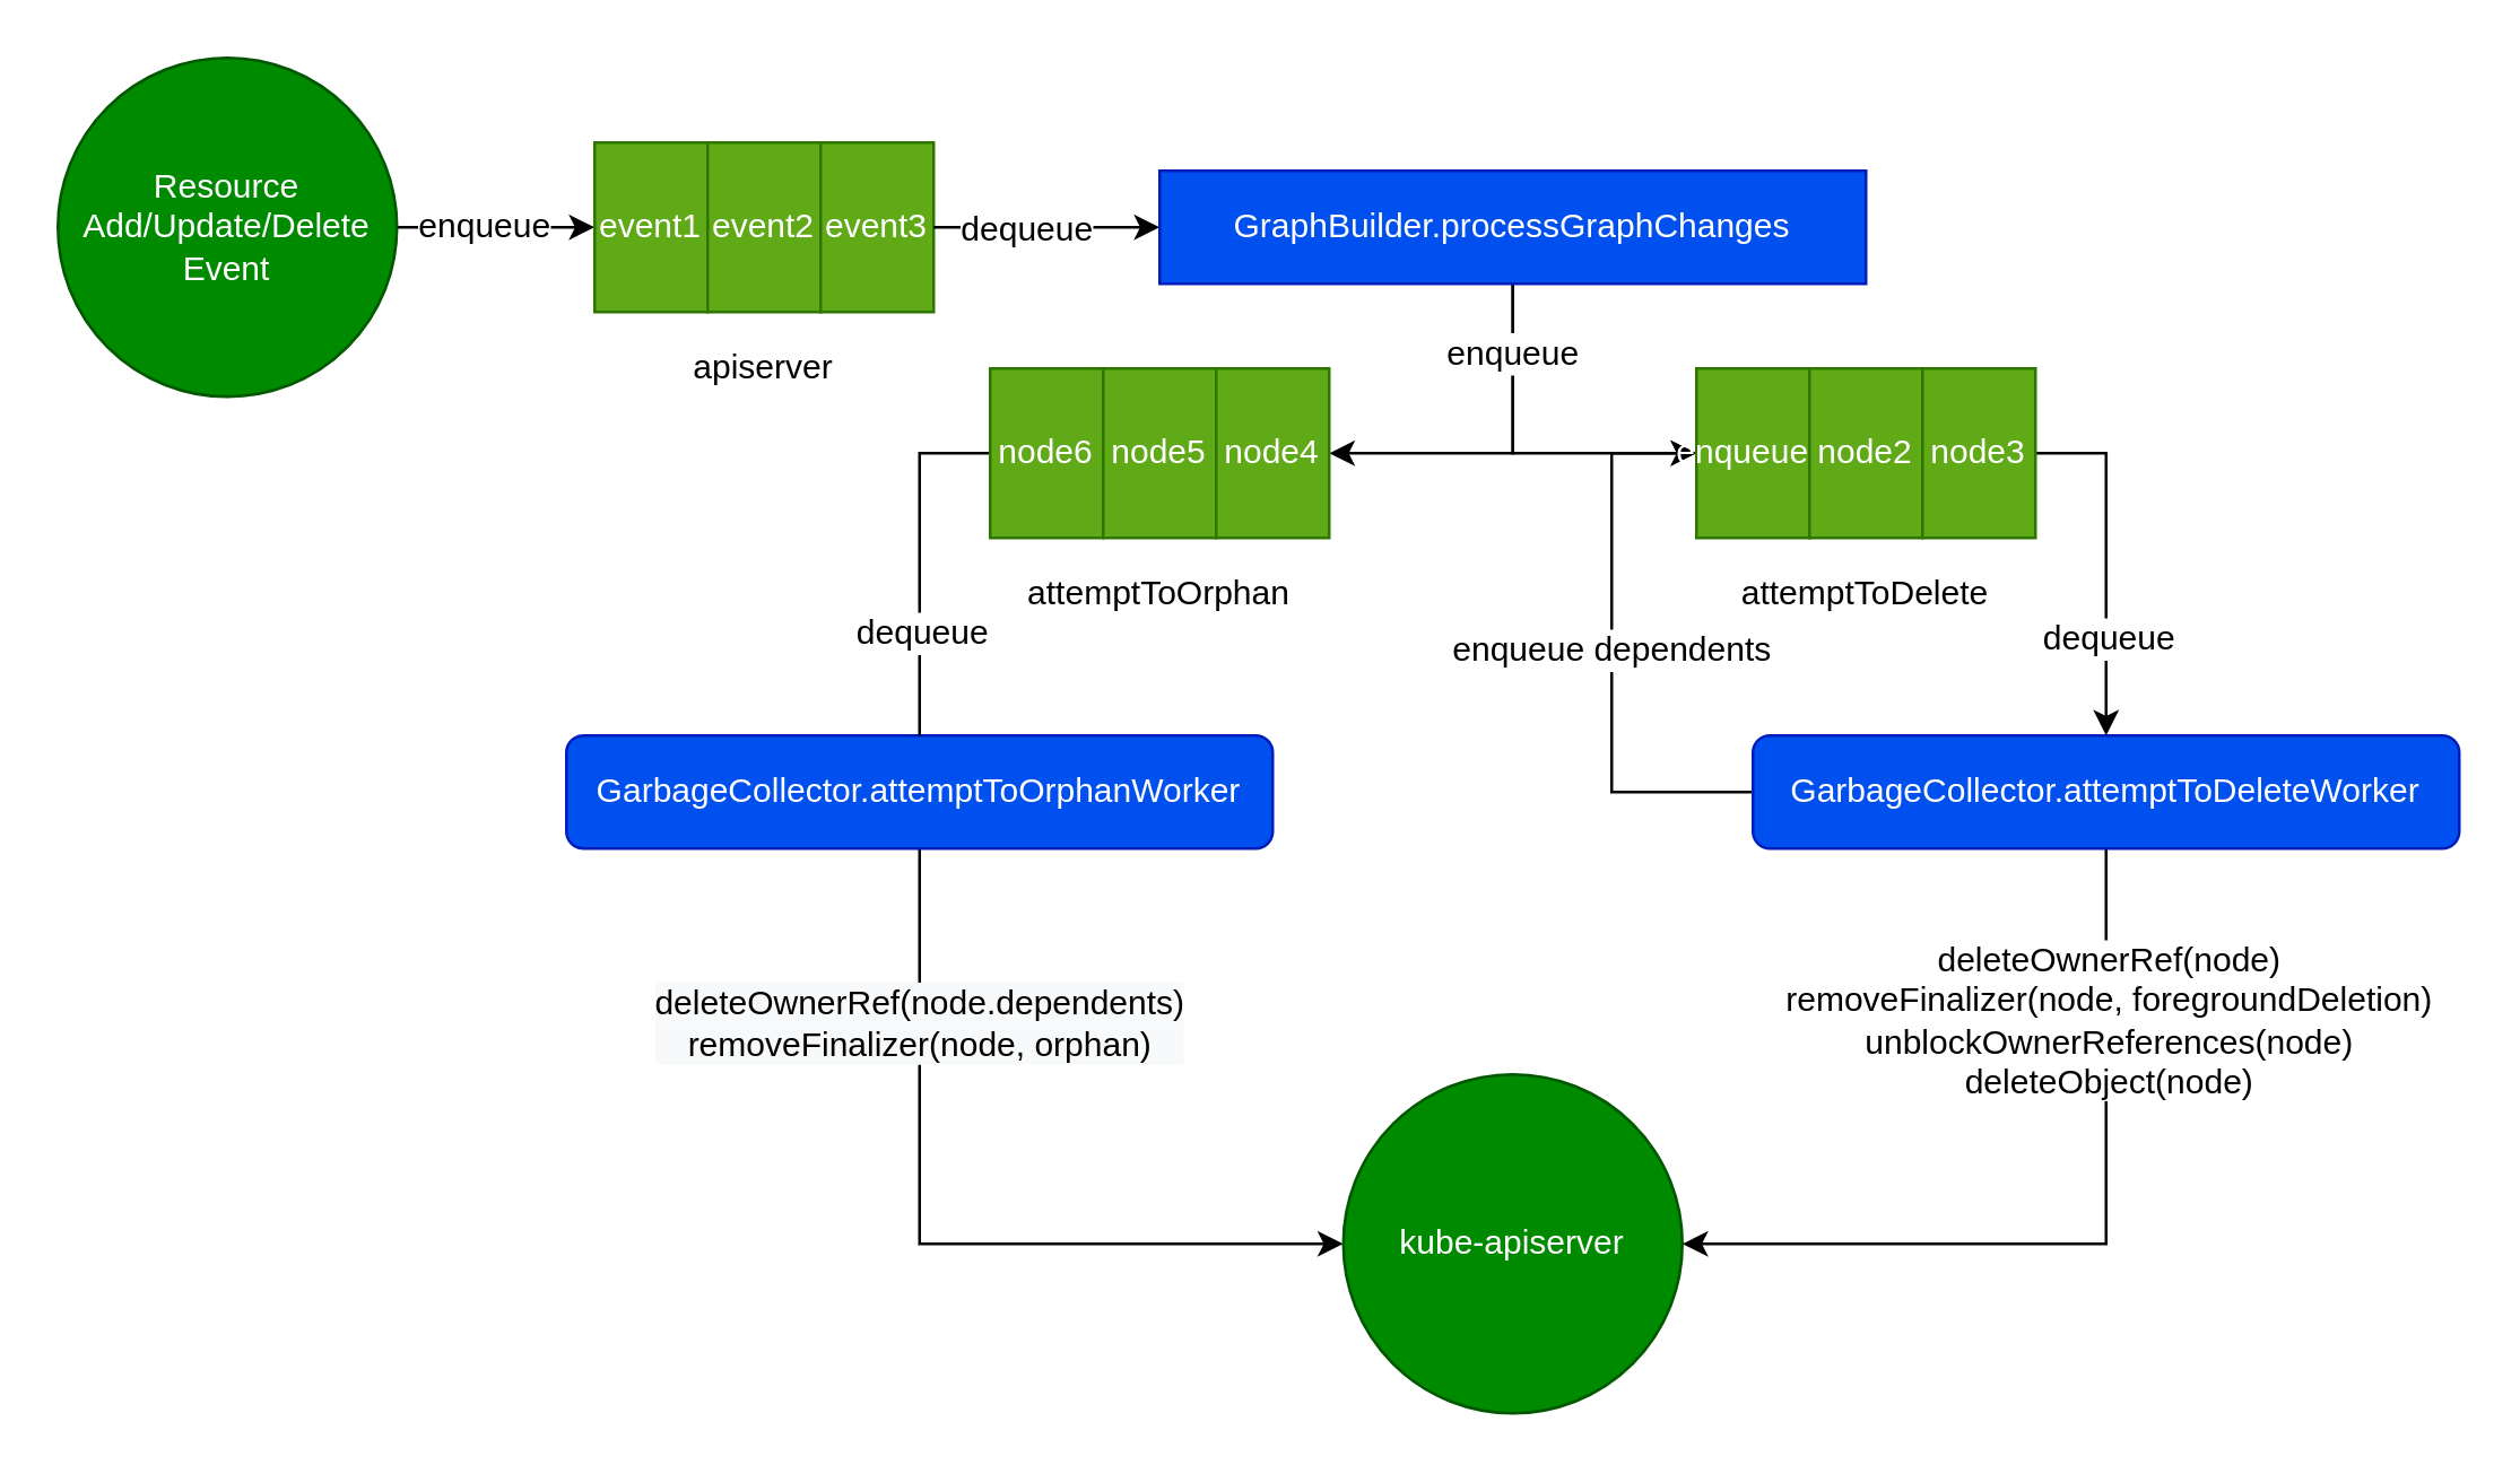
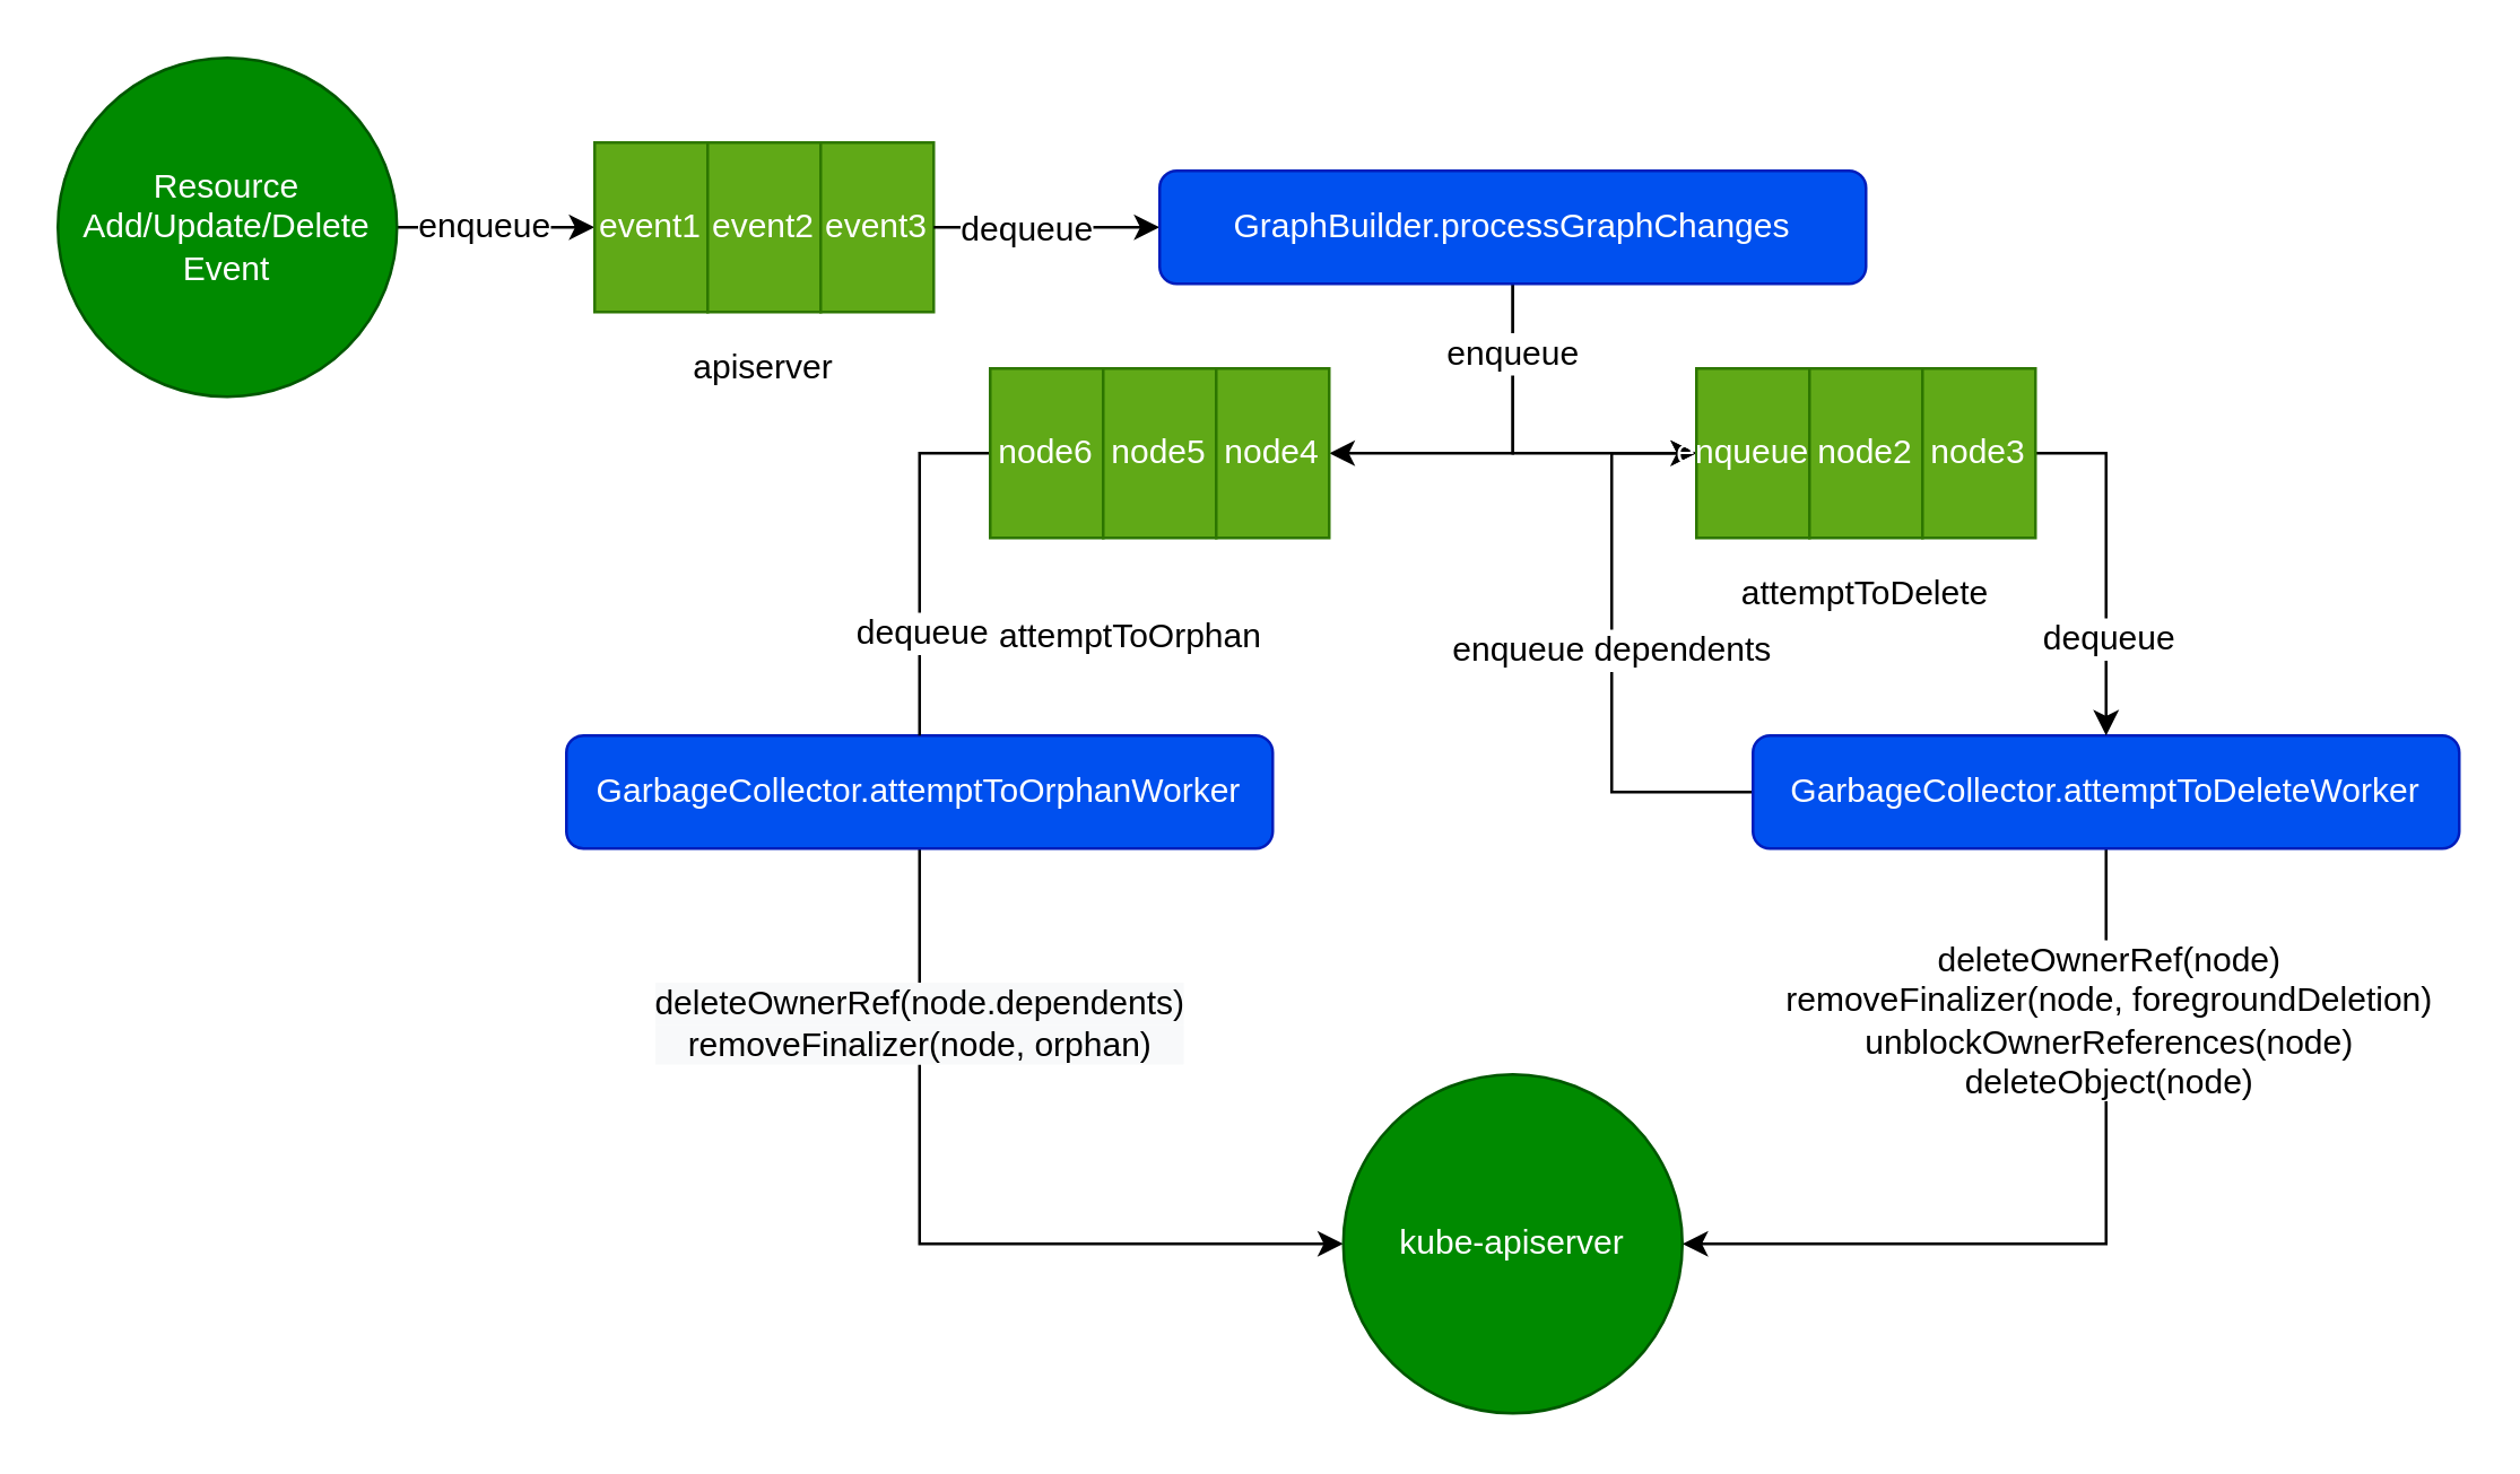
  <mxCell id="0" />
  <mxCell id="1" parent="0" />
  <mxCell id="2" style="edgeStyle=orthogonalEdgeStyle;rounded=0;orthogonalLoop=1;jettySize=auto;html=1;entryX=0;entryY=0.5;entryDx=0;entryDy=0;" parent="1" source="4" target="5" edge="1"><mxGeometry relative="1" as="geometry" /></mxCell>
  <mxCell id="3" value="enqueue" style="text;html=1;align=center;verticalAlign=middle;resizable=0;points=[];labelBackgroundColor=#ffffff;" parent="2" vertex="1" connectable="0"><mxGeometry x="-0.145" y="1" relative="1" as="geometry"><mxPoint as="offset" /></mxGeometry></mxCell>
  <mxCell id="4" value="Resource&lt;br&gt;Add/Update/Delete&lt;br&gt;Event" style="ellipse;whiteSpace=wrap;html=1;aspect=fixed;fillColor=#008a00;strokeColor=#005700;fontColor=#ffffff;" parent="1" vertex="1"><mxGeometry x="20" y="20" width="120" height="120" as="geometry" /></mxCell>
  <mxCell id="5" value="event1" style="rounded=0;whiteSpace=wrap;html=1;fillColor=#60a917;strokeColor=#2D7600;fontColor=#ffffff;" parent="1" vertex="1"><mxGeometry x="210" y="50" width="40" height="60" as="geometry" /></mxCell>
  <mxCell id="6" value="event2" style="rounded=0;whiteSpace=wrap;html=1;fillColor=#60a917;strokeColor=#2D7600;fontColor=#ffffff;" parent="1" vertex="1"><mxGeometry x="250" y="50" width="40" height="60" as="geometry" /></mxCell>
  <mxCell id="7" value="event3" style="rounded=0;whiteSpace=wrap;html=1;fillColor=#60a917;strokeColor=#2D7600;fontColor=#ffffff;" parent="1" vertex="1"><mxGeometry x="290" y="50" width="40" height="60" as="geometry" /></mxCell>
  <mxCell id="8" style="edgeStyle=orthogonalEdgeStyle;rounded=0;orthogonalLoop=1;jettySize=auto;html=1;entryX=0;entryY=0.5;entryDx=0;entryDy=0;exitX=1;exitY=0.5;exitDx=0;exitDy=0;" parent="1" source="7" target="13" edge="1"><mxGeometry relative="1" as="geometry"><mxPoint x="340" y="80" as="sourcePoint" /><mxPoint x="420" y="80" as="targetPoint" /></mxGeometry></mxCell>
  <mxCell id="9" value="dequeue" style="text;html=1;align=center;verticalAlign=middle;resizable=0;points=[];labelBackgroundColor=#ffffff;" parent="8" vertex="1" connectable="0"><mxGeometry x="-0.455" y="1" relative="1" as="geometry"><mxPoint x="10" y="1" as="offset" /></mxGeometry></mxCell>
  <mxCell id="10" style="edgeStyle=orthogonalEdgeStyle;rounded=0;orthogonalLoop=1;jettySize=auto;html=1;entryX=0;entryY=0.5;entryDx=0;entryDy=0;" parent="1" source="13" target="23" edge="1"><mxGeometry relative="1" as="geometry" /></mxCell>
  <mxCell id="11" style="edgeStyle=orthogonalEdgeStyle;rounded=0;orthogonalLoop=1;jettySize=auto;html=1;entryX=1;entryY=0.5;entryDx=0;entryDy=0;" parent="1" source="13" target="32" edge="1"><mxGeometry relative="1" as="geometry" /></mxCell>
  <mxCell id="12" value="enqueue" style="text;html=1;align=center;verticalAlign=middle;resizable=0;points=[];labelBackgroundColor=#ffffff;" parent="11" vertex="1" connectable="0"><mxGeometry x="-0.616" y="-1" relative="1" as="geometry"><mxPoint as="offset" /></mxGeometry></mxCell>
- <mxCell id="13" value="GraphBuilder.processGraphChanges" style="whiteSpace=wrap;html=1;fontSize=12;fillColor=#0050ef;strokeColor=#001DBC;fontColor=#ffffff;rounded=0;" parent="1" vertex="1"><mxGeometry x="410" y="60" width="250" height="40" as="geometry" /></mxCell>
+ <mxCell id="13" value="GraphBuilder.processGraphChanges" style="rounded=1;whiteSpace=wrap;html=1;fontSize=12;fillColor=#0050ef;strokeColor=#001DBC;fontColor=#ffffff;" parent="1" vertex="1"><mxGeometry x="410" y="60" width="250" height="40" as="geometry" /></mxCell>
  <mxCell id="14" value="apiserver" style="text;html=1;strokeColor=none;fillColor=none;align=center;verticalAlign=middle;whiteSpace=wrap;rounded=0;" parent="1" vertex="1"><mxGeometry x="220" y="120" width="100" height="20" as="geometry" /></mxCell>
  <mxCell id="15" style="edgeStyle=orthogonalEdgeStyle;rounded=0;orthogonalLoop=1;jettySize=auto;html=1;entryX=0;entryY=0.5;entryDx=0;entryDy=0;" parent="1" source="19" target="23" edge="1"><mxGeometry relative="1" as="geometry"><Array as="points"><mxPoint x="570" y="280" /><mxPoint x="570" y="160" /></Array></mxGeometry></mxCell>
  <mxCell id="16" value="enqueue dependents" style="text;html=1;align=center;verticalAlign=middle;resizable=0;points=[];labelBackgroundColor=#ffffff;" parent="15" vertex="1" connectable="0"><mxGeometry x="0.01" y="1" relative="1" as="geometry"><mxPoint as="offset" /></mxGeometry></mxCell>
  <mxCell id="17" style="edgeStyle=orthogonalEdgeStyle;rounded=0;orthogonalLoop=1;jettySize=auto;html=1;entryX=1;entryY=0.5;entryDx=0;entryDy=0;" parent="1" source="19" target="33" edge="1"><mxGeometry relative="1" as="geometry"><Array as="points"><mxPoint x="745" y="440" /></Array></mxGeometry></mxCell>
  <mxCell id="18" value="&lt;div&gt;deleteOwnerRef(node)&lt;/div&gt;&lt;div&gt;removeFinalizer(node, foregroundDeletion)&lt;/div&gt;&lt;div&gt;unblockOwnerReferences(node)&lt;/div&gt;&lt;div&gt;deleteObject(node)&lt;/div&gt;" style="text;html=1;align=center;verticalAlign=middle;resizable=0;points=[];labelBackgroundColor=#ffffff;" vertex="1" connectable="0" parent="17"><mxGeometry x="-0.586" relative="1" as="geometry"><mxPoint as="offset" /></mxGeometry></mxCell>
  <mxCell id="19" value="GarbageCollector.attemptToDeleteWorker" style="rounded=1;whiteSpace=wrap;html=1;fontSize=12;fillColor=#0050ef;strokeColor=#001DBC;fontColor=#ffffff;" parent="1" vertex="1"><mxGeometry x="620" y="260" width="250" height="40" as="geometry" /></mxCell>
  <mxCell id="20" style="edgeStyle=orthogonalEdgeStyle;rounded=0;orthogonalLoop=1;jettySize=auto;html=1;entryX=0;entryY=0.5;entryDx=0;entryDy=0;" parent="1" source="22" target="33" edge="1"><mxGeometry relative="1" as="geometry"><Array as="points"><mxPoint x="325" y="440" /></Array></mxGeometry></mxCell>
  <mxCell id="21" value="&lt;div style=&quot;white-space: normal ; background-color: rgb(248 , 249 , 250)&quot;&gt;deleteOwnerRef(node.dependents)&lt;/div&gt;&lt;div style=&quot;white-space: normal ; background-color: rgb(248 , 249 , 250)&quot;&gt;removeFinalizer(node, orphan)&lt;/div&gt;" style="text;html=1;align=center;verticalAlign=middle;resizable=0;points=[];labelBackgroundColor=#ffffff;" parent="20" vertex="1" connectable="0"><mxGeometry x="-0.579" y="-1" relative="1" as="geometry"><mxPoint as="offset" /></mxGeometry></mxCell>
  <mxCell id="22" value="GarbageCollector.attemptToOrphanWorker" style="rounded=1;whiteSpace=wrap;html=1;fontSize=12;fillColor=#0050ef;strokeColor=#001DBC;fontColor=#ffffff;" parent="1" vertex="1"><mxGeometry x="200" y="260" width="250" height="40" as="geometry" /></mxCell>
  <mxCell id="23" value="enqueue1" style="rounded=0;whiteSpace=wrap;html=1;fillColor=#60a917;strokeColor=#2D7600;fontColor=#ffffff;" parent="1" vertex="1"><mxGeometry x="600" y="130" width="40" height="60" as="geometry" /></mxCell>
  <mxCell id="24" value="node2" style="rounded=0;whiteSpace=wrap;html=1;fillColor=#60a917;strokeColor=#2D7600;fontColor=#ffffff;" parent="1" vertex="1"><mxGeometry x="640" y="130" width="40" height="60" as="geometry" /></mxCell>
  <mxCell id="25" style="edgeStyle=orthogonalEdgeStyle;rounded=0;orthogonalLoop=1;jettySize=auto;html=1;entryX=0.5;entryY=0;entryDx=0;entryDy=0;exitX=1;exitY=0.5;exitDx=0;exitDy=0;" parent="1" source="27" target="19" edge="1"><mxGeometry relative="1" as="geometry" /></mxCell>
  <mxCell id="26" value="dequeue" style="text;html=1;align=center;verticalAlign=middle;resizable=0;points=[];labelBackgroundColor=#ffffff;" parent="25" vertex="1" connectable="0"><mxGeometry x="0.44" relative="1" as="geometry"><mxPoint as="offset" /></mxGeometry></mxCell>
  <mxCell id="27" value="node3" style="rounded=0;whiteSpace=wrap;html=1;fillColor=#60a917;strokeColor=#2D7600;fontColor=#ffffff;" parent="1" vertex="1"><mxGeometry x="680" y="130" width="40" height="60" as="geometry" /></mxCell>
  <mxCell id="28" style="edgeStyle=orthogonalEdgeStyle;rounded=0;orthogonalLoop=1;jettySize=auto;html=1;entryX=0.5;entryY=0;entryDx=0;entryDy=0;exitX=0;exitY=0.5;exitDx=0;exitDy=0;endArrow=none;" parent="1" source="30" target="22" edge="1"><mxGeometry relative="1" as="geometry" /></mxCell>
  <mxCell id="29" value="dequeue" style="text;html=1;align=center;verticalAlign=middle;resizable=0;points=[];labelBackgroundColor=#ffffff;" parent="28" vertex="1" connectable="0"><mxGeometry x="0.408" relative="1" as="geometry"><mxPoint as="offset" /></mxGeometry></mxCell>
  <mxCell id="30" value="node6" style="rounded=0;whiteSpace=wrap;html=1;fillColor=#60a917;strokeColor=#2D7600;fontColor=#ffffff;" parent="1" vertex="1"><mxGeometry x="350" y="130" width="40" height="60" as="geometry" /></mxCell>
  <mxCell id="31" value="node5" style="rounded=0;whiteSpace=wrap;html=1;fillColor=#60a917;strokeColor=#2D7600;fontColor=#ffffff;" parent="1" vertex="1"><mxGeometry x="390" y="130" width="40" height="60" as="geometry" /></mxCell>
  <mxCell id="32" value="node4" style="rounded=0;whiteSpace=wrap;html=1;fillColor=#60a917;strokeColor=#2D7600;fontColor=#ffffff;" parent="1" vertex="1"><mxGeometry x="430" y="130" width="40" height="60" as="geometry" /></mxCell>
  <mxCell id="33" value="kube-apiserver" style="ellipse;whiteSpace=wrap;html=1;aspect=fixed;fillColor=#008a00;strokeColor=#005700;fontColor=#ffffff;" parent="1" vertex="1"><mxGeometry x="475" y="380" width="120" height="120" as="geometry" /></mxCell>
- <mxCell id="34" value="attemptToOrphan" style="text;html=1;strokeColor=none;fillColor=none;align=center;verticalAlign=middle;whiteSpace=wrap;rounded=0;" parent="1" vertex="1"><mxGeometry x="350" y="200" width="120" height="20" as="geometry" /></mxCell>
+ <mxCell id="34" value="attemptToOrphan" style="text;html=1;strokeColor=none;fillColor=none;align=center;verticalAlign=middle;whiteSpace=wrap;rounded=0;" parent="1" vertex="1"><mxGeometry x="340" y="215" width="120" height="20" as="geometry" /></mxCell>
  <mxCell id="35" value="attemptToDelete" style="text;html=1;strokeColor=none;fillColor=none;align=center;verticalAlign=middle;whiteSpace=wrap;rounded=0;" parent="1" vertex="1"><mxGeometry x="600" y="200" width="120" height="20" as="geometry" /></mxCell>
